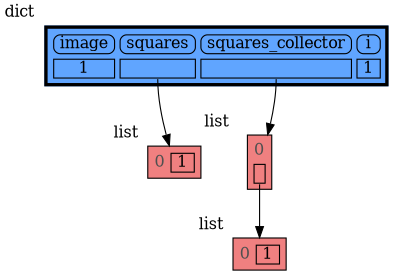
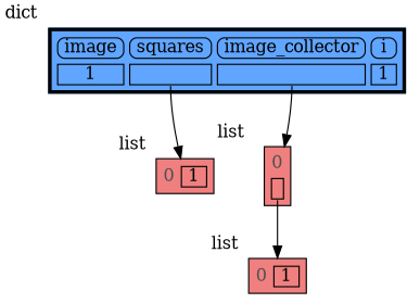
  digraph {
    node [shape=plaintext xlabel=list]
    edge [style=solid headport=table tailport=ref0]
    n1 [label=< <TABLE BORDER="1" CELLBORDER="1" CELLSPACING="5" CELLPADDING="0" BGCOLOR="lightcoral" PORT="table">     <TR><TD BORDER="0"><font color="#505050">0</font></TD><TD BORDER="1"> 1 </TD></TR> </TABLE> >]
    n2 [label=< <TABLE BORDER="1" CELLBORDER="1" CELLSPACING="5" CELLPADDING="0" BGCOLOR="lightcoral" PORT="table">     <TR><TD BORDER="0"><font color="#505050">0</font></TD></TR>     <TR><TD BORDER="1" PORT="ref0"> </TD></TR> </TABLE> >]
    n3 [label=< <TABLE BORDER="1" CELLBORDER="1" CELLSPACING="5" CELLPADDING="0" BGCOLOR="lightcoral" PORT="table">     <TR><TD BORDER="0"><font color="#505050">0</font></TD><TD BORDER="1"> 1 </TD></TR> </TABLE> >]
-   n4 [label=< <TABLE BORDER="3" CELLBORDER="1" CELLSPACING="5" CELLPADDING="0" BGCOLOR="#60a5ff" PORT="table">     <TR><TD BORDER="1" STYLE="ROUNDED"> image </TD><TD BORDER="1" STYLE="ROUNDED"> squares </TD><TD BORDER="1" STYLE="ROUNDED"> squares_collector </TD><TD BORDER="1" STYLE="ROUNDED"> i </TD></TR>     <TR><TD BORDER="1"> 1 </TD><TD BORDER="1" PORT="ref0"> </TD><TD BORDER="1" PORT="ref1"> </TD><TD BORDER="1"> 1 </TD></TR> </TABLE> > xlabel=dict]
+   n4 [label=< <TABLE BORDER="3" CELLBORDER="1" CELLSPACING="5" CELLPADDING="0" BGCOLOR="#60a5ff" PORT="table">     <TR><TD BORDER="1" STYLE="ROUNDED"> image </TD><TD BORDER="1" STYLE="ROUNDED"> squares </TD><TD BORDER="1" STYLE="ROUNDED"> image_collector </TD><TD BORDER="1" STYLE="ROUNDED"> i </TD></TR>     <TR><TD BORDER="1"> 1 </TD><TD BORDER="1" PORT="ref0"> </TD><TD BORDER="1" PORT="ref1"> </TD><TD BORDER="1"> 1 </TD></TR> </TABLE> > xlabel=dict]
    subgraph sub_1 {
      rank=same
      n1
      n2
    }
    n1 -> n2 [style=invis weight=10 headport="" tailport=""]
    n2 -> n3
    n4 -> n1
    n4 -> n2 [tailport=ref1]
  }
